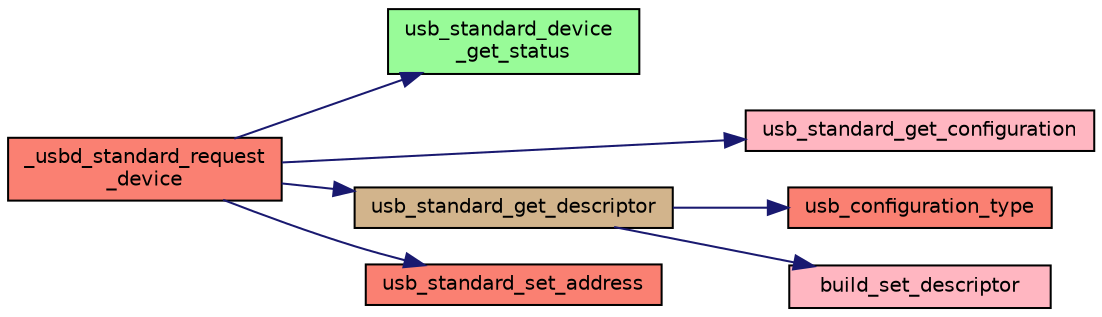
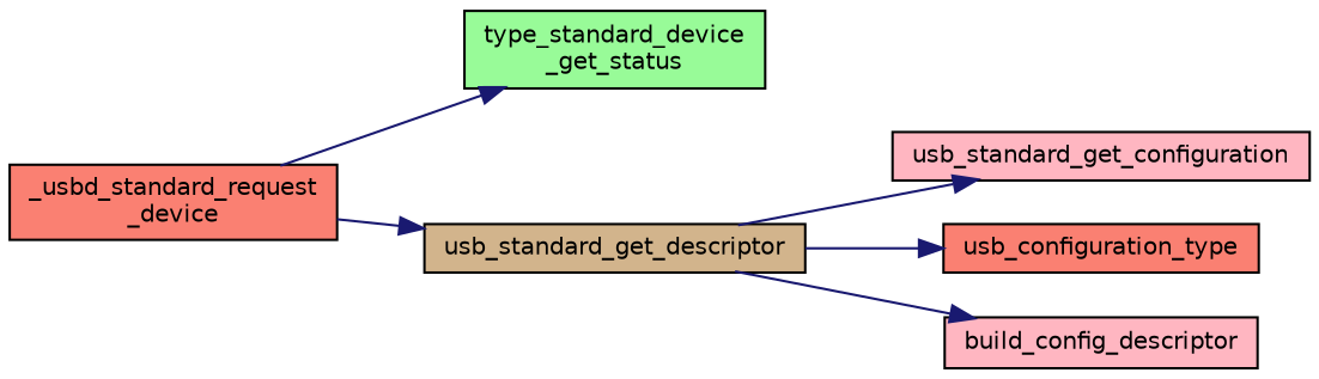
  digraph {
    rankdir=LR
    node [color=black fillcolor=salmon fontname=Helvetica fontsize=10 shape=record style=filled]
    edge [color=midnightblue fontname=Helvetica fontsize=10 labelfontname=Helvetica labelfontsize=10 style=solid]
    n1 [fontcolor=black height=0.2 label="_usbd_standard_request\l_device" width=0.4]
-   n2 [fillcolor=palegreen height=0.2 label="usb_standard_device\l_get_status" width=0.4]
+   n2 [fillcolor=palegreen height=0.2 label="type_standard_device\l_get_status" width=0.4]
    n3 [fillcolor=lightpink height=0.2 label=usb_standard_get_configuration width=0.4]
    n4 [fillcolor=tan height=0.2 label=usb_standard_get_descriptor width=0.4]
-   n5 [height=0.2 label=usb_standard_set_address width=0.4]
    n6 [height=0.2 label=usb_configuration_type width=0.4]
-   n7 [fillcolor=lightpink height=0.2 label=build_set_descriptor width=0.4]
+   n7 [fillcolor=lightpink height=0.2 label=build_config_descriptor width=0.4]
    n1 -> n2
-   n1 -> n3
+   n4 -> n3
    n1 -> n4
-   n1 -> n5
    n4 -> n6
    n4 -> n7
  }
